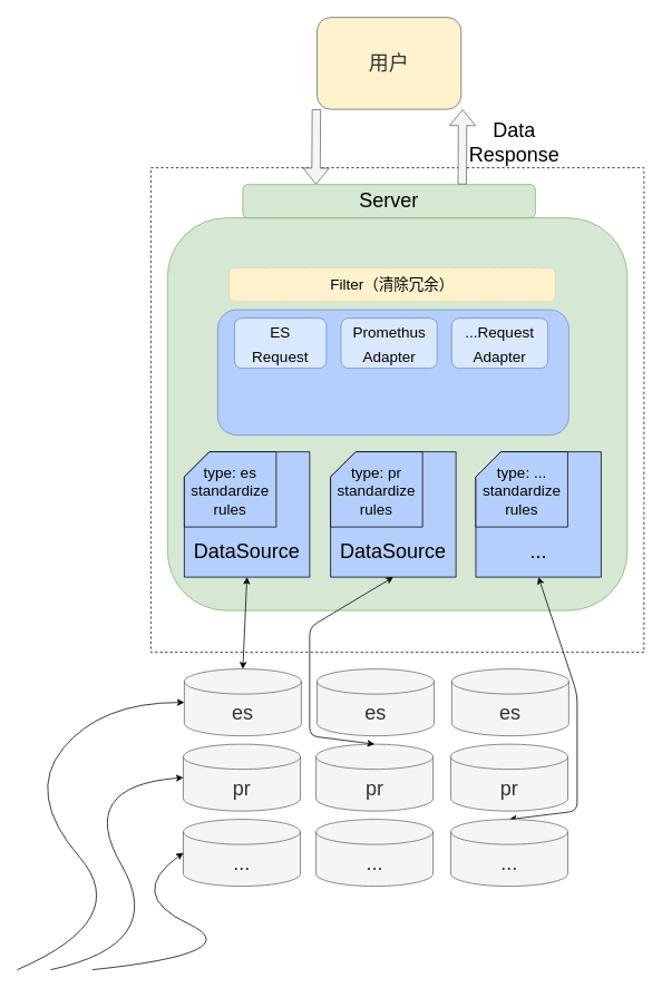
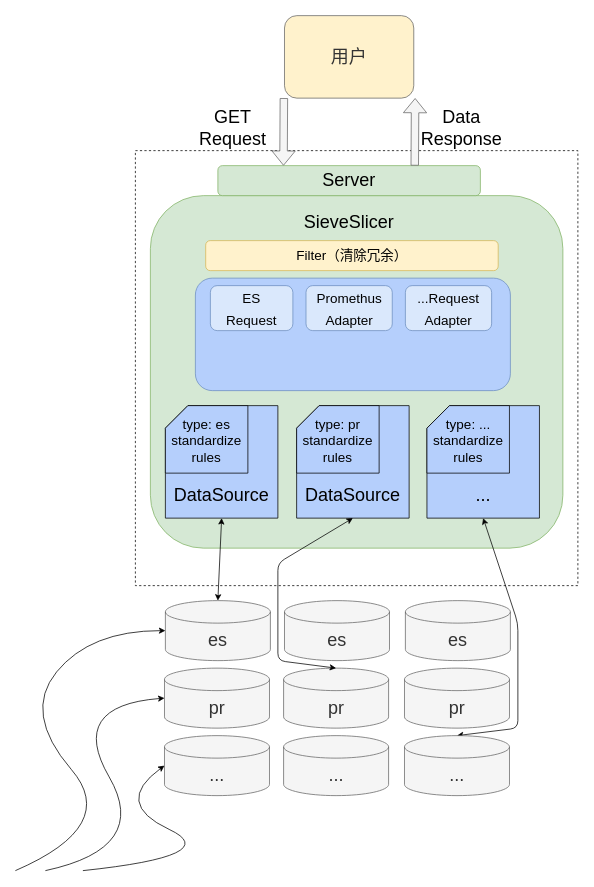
  <mxCell id="0" />
  <mxCell id="1" parent="0" />
  <mxCell id="2" value="用户" style="rounded=1;whiteSpace=wrap;html=1;fontSize=24;fillColor=#fff2cc;fontColor=#333333;strokeColor=#666666;" parent="1" vertex="1"><mxGeometry x="378.82" y="20" width="172.37" height="110" as="geometry" /></mxCell>
  <mxCell id="3" value="" style="rounded=0;whiteSpace=wrap;html=1;fontSize=24;dashed=1;" parent="1" vertex="1"><mxGeometry x="180" y="200" width="590" height="580" as="geometry" /></mxCell>
+ <mxCell id="4" value="GET Request" style="text;html=1;strokeColor=none;fillColor=none;align=center;verticalAlign=middle;whiteSpace=wrap;rounded=0;dashed=1;fontSize=24;" parent="1" vertex="1"><mxGeometry x="250" y="150" width="120" height="40" as="geometry" /></mxCell>
  <mxCell id="5" value="Data Response" style="text;html=1;strokeColor=none;fillColor=none;align=center;verticalAlign=middle;whiteSpace=wrap;rounded=0;dashed=1;fontSize=24;" parent="1" vertex="1"><mxGeometry x="545" y="140" width="140" height="60" as="geometry" /></mxCell>
  <mxCell id="6" value="" style="rounded=1;whiteSpace=wrap;html=1;fontSize=24;fillColor=#d5e8d4;strokeColor=#82b366;" parent="1" vertex="1"><mxGeometry x="200" y="260" width="550" height="470" as="geometry" /></mxCell>
+ <mxCell id="7" value="SieveSlicer" style="text;html=1;strokeColor=none;fillColor=none;align=center;verticalAlign=middle;whiteSpace=wrap;rounded=0;dashed=1;fontSize=24;" parent="1" vertex="1"><mxGeometry x="395" y="280" width="140" height="30" as="geometry" /></mxCell>
  <mxCell id="8" value="" style="rounded=1;whiteSpace=wrap;html=1;fillColor=#B5CFFC;strokeColor=#6c8ebf;" vertex="1" parent="1"><mxGeometry x="260" y="370" width="420" height="150" as="geometry" /></mxCell>
  <mxCell id="9" value="&lt;font style=&quot;font-size: 18px;&quot;&gt;...Request&lt;br&gt;Adapter&lt;br&gt;&lt;/font&gt;" style="rounded=1;whiteSpace=wrap;html=1;fontSize=24;fillColor=#dae8fc;strokeColor=#6c8ebf;" parent="1" vertex="1"><mxGeometry x="540" y="380" width="115" height="60" as="geometry" /></mxCell>
- <mxCell id="10" value="Filter（清除冗余）" style="rounded=1;whiteSpace=wrap;html=1;fontSize=18;fillColor=#fff2cc;strokeColor=#d6b656;dashed=1;dashPattern=1 2;" parent="1" vertex="1"><mxGeometry x="273.75" y="320" width="390" height="40" as="geometry" /></mxCell>
+ <mxCell id="10" value="Filter（清除冗余）" style="rounded=1;whiteSpace=wrap;html=1;fontSize=18;fillColor=#fff2cc;strokeColor=#d6b656;dashed=0;dashPattern=1 2;" parent="1" vertex="1"><mxGeometry x="273.75" y="320" width="390" height="40" as="geometry" /></mxCell>
  <mxCell id="11" value="&lt;font style=&quot;font-size: 18px;&quot;&gt;Promethus&lt;br&gt;Adapter&lt;br&gt;&lt;/font&gt;" style="rounded=1;whiteSpace=wrap;html=1;fontSize=24;fillColor=#dae8fc;strokeColor=#6c8ebf;" parent="1" vertex="1"><mxGeometry x="407.5" y="380" width="115" height="60" as="geometry" /></mxCell>
  <mxCell id="12" value="&lt;font style=&quot;font-size: 18px;&quot;&gt;ES &lt;br&gt;Request&lt;/font&gt;" style="rounded=1;whiteSpace=wrap;html=1;fontSize=24;fillColor=#dae8fc;strokeColor=#6c8ebf;" parent="1" vertex="1"><mxGeometry x="280" y="380" width="110" height="60" as="geometry" /></mxCell>
  <mxCell id="13" value="" style="group" vertex="1" connectable="0" parent="1"><mxGeometry x="220" y="540" width="150" height="150" as="geometry" /></mxCell>
  <mxCell id="14" value="" style="shape=card;whiteSpace=wrap;html=1;fontSize=10;fillColor=#B5CFFC;" vertex="1" parent="13"><mxGeometry width="150" height="150" as="geometry" /></mxCell>
  <mxCell id="15" value="" style="group" vertex="1" connectable="0" parent="13"><mxGeometry width="110" height="90" as="geometry" /></mxCell>
  <mxCell id="16" value="" style="shape=card;whiteSpace=wrap;html=1;fontSize=18;fillColor=#B5CFFC;" vertex="1" parent="15"><mxGeometry width="110" height="90" as="geometry" /></mxCell>
  <mxCell id="17" value="type: es" style="text;html=1;strokeColor=none;fillColor=none;align=center;verticalAlign=middle;whiteSpace=wrap;rounded=0;fontSize=18;" vertex="1" parent="15"><mxGeometry x="15" y="10" width="80" height="30" as="geometry" /></mxCell>
  <mxCell id="18" value="standardize&lt;br&gt;rules" style="text;html=1;strokeColor=none;fillColor=none;align=center;verticalAlign=middle;whiteSpace=wrap;rounded=0;fontSize=18;" vertex="1" parent="15"><mxGeometry y="25" width="110" height="65" as="geometry" /></mxCell>
  <mxCell id="19" value="DataSource" style="text;html=1;strokeColor=none;fillColor=none;align=center;verticalAlign=middle;whiteSpace=wrap;rounded=0;fontSize=24;" vertex="1" parent="13"><mxGeometry y="100" width="150" height="40" as="geometry" /></mxCell>
  <mxCell id="20" value="" style="group" vertex="1" connectable="0" parent="1"><mxGeometry x="395" y="540" width="150" height="150" as="geometry" /></mxCell>
  <mxCell id="21" value="" style="shape=card;whiteSpace=wrap;html=1;fontSize=10;fillColor=#B5CFFC;" vertex="1" parent="20"><mxGeometry width="150" height="150" as="geometry" /></mxCell>
  <mxCell id="22" value="" style="group" vertex="1" connectable="0" parent="20"><mxGeometry width="110" height="90" as="geometry" /></mxCell>
  <mxCell id="23" value="" style="shape=card;whiteSpace=wrap;html=1;fontSize=18;fillColor=#B5CFFC;" vertex="1" parent="22"><mxGeometry width="110" height="90" as="geometry" /></mxCell>
  <mxCell id="24" value="type: pr" style="text;html=1;strokeColor=none;fillColor=none;align=center;verticalAlign=middle;whiteSpace=wrap;rounded=0;fontSize=18;" vertex="1" parent="22"><mxGeometry x="15" y="10" width="80" height="30" as="geometry" /></mxCell>
  <mxCell id="25" value="standardize&lt;br&gt;rules" style="text;html=1;strokeColor=none;fillColor=none;align=center;verticalAlign=middle;whiteSpace=wrap;rounded=0;fontSize=18;" vertex="1" parent="22"><mxGeometry y="25" width="110" height="65" as="geometry" /></mxCell>
  <mxCell id="26" value="DataSource" style="text;html=1;strokeColor=none;fillColor=none;align=center;verticalAlign=middle;whiteSpace=wrap;rounded=0;fontSize=24;" vertex="1" parent="20"><mxGeometry y="100" width="150" height="40" as="geometry" /></mxCell>
  <mxCell id="27" value="" style="group" vertex="1" connectable="0" parent="1"><mxGeometry x="568.75" y="540" width="150" height="150" as="geometry" /></mxCell>
  <mxCell id="28" value="" style="shape=card;whiteSpace=wrap;html=1;fontSize=10;fillColor=#B5CFFC;" vertex="1" parent="27"><mxGeometry width="150" height="150" as="geometry" /></mxCell>
  <mxCell id="29" value="" style="group" vertex="1" connectable="0" parent="27"><mxGeometry width="110" height="90" as="geometry" /></mxCell>
  <mxCell id="30" value="" style="shape=card;whiteSpace=wrap;html=1;fontSize=18;fillColor=#B5CFFC;" vertex="1" parent="29"><mxGeometry width="110" height="90" as="geometry" /></mxCell>
  <mxCell id="31" value="type: ..." style="text;html=1;strokeColor=none;fillColor=none;align=center;verticalAlign=middle;whiteSpace=wrap;rounded=0;fontSize=18;" vertex="1" parent="29"><mxGeometry x="15" y="10" width="80" height="30" as="geometry" /></mxCell>
  <mxCell id="32" value="standardize&lt;br&gt;rules" style="text;html=1;strokeColor=none;fillColor=none;align=center;verticalAlign=middle;whiteSpace=wrap;rounded=0;fontSize=18;" vertex="1" parent="29"><mxGeometry y="25" width="110" height="65" as="geometry" /></mxCell>
  <mxCell id="33" value="..." style="text;html=1;strokeColor=none;fillColor=none;align=center;verticalAlign=middle;whiteSpace=wrap;rounded=0;fontSize=24;" vertex="1" parent="27"><mxGeometry y="100" width="150" height="40" as="geometry" /></mxCell>
  <mxCell id="34" value="Server" style="rounded=1;whiteSpace=wrap;html=1;fontSize=24;fillColor=#d5e8d4;strokeColor=#82b366;" vertex="1" parent="1"><mxGeometry x="290" y="220" width="350" height="40" as="geometry" /></mxCell>
  <mxCell id="35" value="" style="shape=flexArrow;endArrow=classic;html=1;rounded=1;fontSize=24;entryX=0.25;entryY=0;entryDx=0;entryDy=0;fillColor=#f5f5f5;strokeColor=#666666;" edge="1" parent="1" target="34"><mxGeometry width="50" height="50" relative="1" as="geometry"><mxPoint x="378" y="130" as="sourcePoint" /><mxPoint x="350" y="140" as="targetPoint" /></mxGeometry></mxCell>
  <mxCell id="36" value="" style="shape=flexArrow;endArrow=classic;html=1;rounded=1;fontSize=24;exitX=0.75;exitY=0;exitDx=0;exitDy=0;fillColor=#f5f5f5;strokeColor=#666666;" edge="1" parent="1" source="34"><mxGeometry width="50" height="50" relative="1" as="geometry"><mxPoint x="568.88" y="90" as="sourcePoint" /><mxPoint x="553" y="130" as="targetPoint" /></mxGeometry></mxCell>
  <mxCell id="37" value="es" style="shape=cylinder3;whiteSpace=wrap;html=1;boundedLbl=1;backgroundOutline=1;size=15;fontSize=24;fillColor=#f5f5f5;fontColor=#333333;strokeColor=#666666;" vertex="1" parent="1"><mxGeometry x="220" y="800" width="140" height="80" as="geometry" /></mxCell>
  <mxCell id="38" value="es" style="shape=cylinder3;whiteSpace=wrap;html=1;boundedLbl=1;backgroundOutline=1;size=15;fontSize=24;fillColor=#f5f5f5;fontColor=#333333;strokeColor=#666666;" vertex="1" parent="1"><mxGeometry x="378.82" y="800" width="140" height="80" as="geometry" /></mxCell>
  <mxCell id="39" value="es" style="shape=cylinder3;whiteSpace=wrap;html=1;boundedLbl=1;backgroundOutline=1;size=15;fontSize=24;fillColor=#f5f5f5;fontColor=#333333;strokeColor=#666666;" vertex="1" parent="1"><mxGeometry x="540" y="800" width="140" height="80" as="geometry" /></mxCell>
  <mxCell id="40" value="pr" style="shape=cylinder3;whiteSpace=wrap;html=1;boundedLbl=1;backgroundOutline=1;size=15;fontSize=24;fillColor=#f5f5f5;fontColor=#333333;strokeColor=#666666;" vertex="1" parent="1"><mxGeometry x="218.82" y="890" width="140" height="80" as="geometry" /></mxCell>
  <mxCell id="41" value="pr" style="shape=cylinder3;whiteSpace=wrap;html=1;boundedLbl=1;backgroundOutline=1;size=15;fontSize=24;fillColor=#f5f5f5;fontColor=#333333;strokeColor=#666666;" vertex="1" parent="1"><mxGeometry x="377.64" y="890" width="140" height="80" as="geometry" /></mxCell>
  <mxCell id="42" value="pr" style="shape=cylinder3;whiteSpace=wrap;html=1;boundedLbl=1;backgroundOutline=1;size=15;fontSize=24;fillColor=#f5f5f5;fontColor=#333333;strokeColor=#666666;" vertex="1" parent="1"><mxGeometry x="538.82" y="890" width="140" height="80" as="geometry" /></mxCell>
  <mxCell id="43" value="" style="curved=1;endArrow=classic;html=1;rounded=1;fontSize=24;entryX=0;entryY=0.5;entryDx=0;entryDy=0;entryPerimeter=0;" edge="1" parent="1" target="40"><mxGeometry width="50" height="50" relative="1" as="geometry"><mxPoint x="60" y="1160" as="sourcePoint" /><mxPoint x="140" y="1020" as="targetPoint" /><Array as="points"><mxPoint x="200" y="1130" /><mxPoint x="90" y="940" /></Array></mxGeometry></mxCell>
  <mxCell id="44" value="" style="curved=1;endArrow=classic;html=1;rounded=1;fontSize=24;entryX=0;entryY=0.5;entryDx=0;entryDy=0;entryPerimeter=0;" edge="1" parent="1" target="37"><mxGeometry width="50" height="50" relative="1" as="geometry"><mxPoint x="20" y="1160" as="sourcePoint" /><mxPoint x="158.82" y="920" as="targetPoint" /><Array as="points"><mxPoint x="159" y="1100" /><mxPoint x="30" y="950" /><mxPoint x="120" y="840" /></Array></mxGeometry></mxCell>
  <mxCell id="45" value="" style="endArrow=classic;startArrow=classic;html=1;rounded=1;fontSize=24;entryX=0.5;entryY=1;entryDx=0;entryDy=0;entryPerimeter=0;exitX=0.5;exitY=0;exitDx=0;exitDy=0;exitPerimeter=0;" edge="1" parent="1" source="37" target="14"><mxGeometry width="50" height="50" relative="1" as="geometry"><mxPoint x="370" y="690" as="sourcePoint" /><mxPoint x="420" y="640" as="targetPoint" /></mxGeometry></mxCell>
  <mxCell id="46" value="" style="endArrow=classic;startArrow=classic;html=1;rounded=1;fontSize=24;exitX=0.5;exitY=0;exitDx=0;exitDy=0;exitPerimeter=0;entryX=0.5;entryY=1;entryDx=0;entryDy=0;entryPerimeter=0;" edge="1" parent="1" source="41" target="21"><mxGeometry width="50" height="50" relative="1" as="geometry"><mxPoint x="370" y="690" as="sourcePoint" /><mxPoint x="420" y="640" as="targetPoint" /><Array as="points"><mxPoint x="370" y="880" /><mxPoint x="370" y="750" /></Array></mxGeometry></mxCell>
  <mxCell id="47" value="" style="endArrow=classic;startArrow=classic;html=1;rounded=1;fontSize=24;exitX=0.5;exitY=0;exitDx=0;exitDy=0;exitPerimeter=0;entryX=0.5;entryY=1;entryDx=0;entryDy=0;entryPerimeter=0;" edge="1" parent="1" source="50" target="28"><mxGeometry width="50" height="50" relative="1" as="geometry"><mxPoint x="610" y="750" as="sourcePoint" /><mxPoint x="660" y="700" as="targetPoint" /><Array as="points"><mxPoint x="690" y="970" /><mxPoint x="690" y="830" /></Array></mxGeometry></mxCell>
  <mxCell id="48" value="..." style="shape=cylinder3;whiteSpace=wrap;html=1;boundedLbl=1;backgroundOutline=1;size=15;fontSize=24;fillColor=#f5f5f5;fontColor=#333333;strokeColor=#666666;" vertex="1" parent="1"><mxGeometry x="218.82" y="980" width="140" height="80" as="geometry" /></mxCell>
  <mxCell id="49" value="..." style="shape=cylinder3;whiteSpace=wrap;html=1;boundedLbl=1;backgroundOutline=1;size=15;fontSize=24;fillColor=#f5f5f5;fontColor=#333333;strokeColor=#666666;" vertex="1" parent="1"><mxGeometry x="377.64" y="980" width="140" height="80" as="geometry" /></mxCell>
  <mxCell id="50" value="..." style="shape=cylinder3;whiteSpace=wrap;html=1;boundedLbl=1;backgroundOutline=1;size=15;fontSize=24;fillColor=#f5f5f5;fontColor=#333333;strokeColor=#666666;" vertex="1" parent="1"><mxGeometry x="538.82" y="980" width="140" height="80" as="geometry" /></mxCell>
  <mxCell id="51" value="" style="curved=1;endArrow=classic;html=1;rounded=1;fontSize=24;entryX=0;entryY=0.5;entryDx=0;entryDy=0;entryPerimeter=0;" edge="1" parent="1" target="48"><mxGeometry width="50" height="50" relative="1" as="geometry"><mxPoint x="110" y="1160" as="sourcePoint" /><mxPoint x="140" y="1110" as="targetPoint" /><Array as="points"><mxPoint x="300" y="1140" /><mxPoint x="150" y="1070" /></Array></mxGeometry></mxCell>
